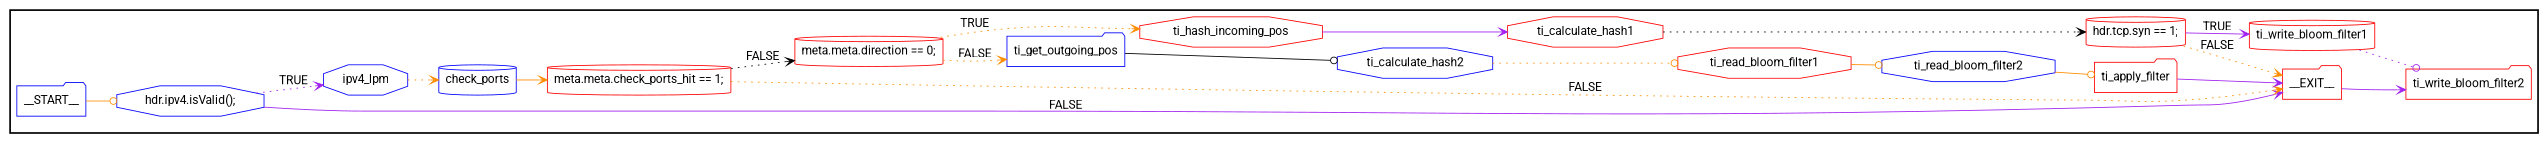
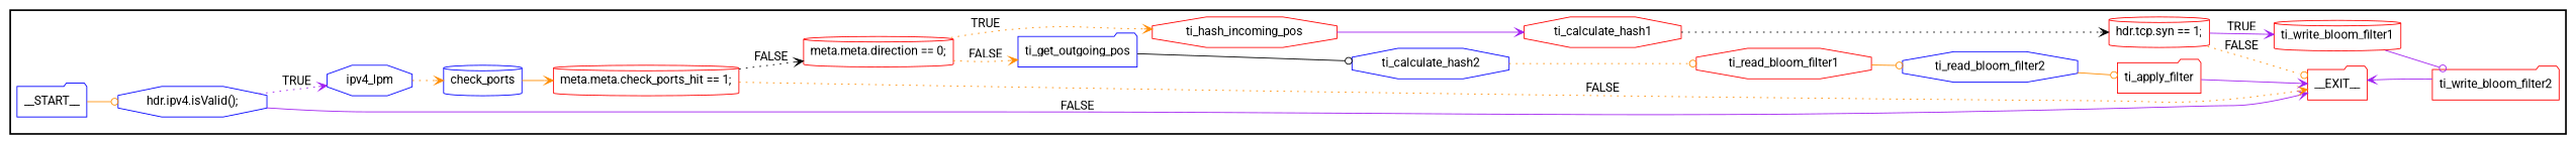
  digraph {
    fontname=Roboto
    rankdir=LR
    node [color=red fontname=Roboto shape=octagon style=solid]
    edge [arrowhead=vee color=darkorange fontname=Roboto style=solid]
    n1 [color=blue label=__START__ shape=folder]
    n2 [color=blue label="hdr.ipv4.isValid();"]
    n3 [label=__EXIT__ shape=folder]
    n4 [color=blue label=ipv4_lpm]
    n5 [color=blue label=check_ports shape=cylinder]
    n6 [label="meta.meta.check_ports_hit == 1;" shape=cylinder]
    n7 [label="meta.meta.direction == 0;" shape=cylinder]
    n8 [label=ti_hash_incoming_pos]
    n9 [color=blue label=ti_get_outgoing_pos shape=folder]
    n10 [label=ti_calculate_hash1]
    n11 [label="hdr.tcp.syn == 1;" shape=cylinder]
    n12 [label=ti_write_bloom_filter1 shape=cylinder]
    n13 [label=ti_write_bloom_filter2 shape=folder]
    n14 [color=blue label=ti_calculate_hash2]
    n15 [label=ti_read_bloom_filter1]
    n16 [color=blue label=ti_read_bloom_filter2]
    n17 [label=ti_apply_filter shape=folder]
    subgraph cluster_1 {
      labeljust=r
      style=bold
      n1
      n2
      n3
      n4
      n5
      n6
      n7
      n8
      n9
      n10
      n11
      n12
      n13
      n14
      n15
      n16
      n17
    }
    n1 -> n2 [arrowhead=odot]
    n2 -> n3 [color=purple label=FALSE]
    n2 -> n4 [color=purple label=TRUE style=dotted]
    n4 -> n5 [style=dotted]
    n5 -> n6
    n6 -> n3 [label=FALSE style=dotted]
    n6 -> n7 [color=black label=FALSE style=dotted]
    n7 -> n8 [label=TRUE style=dotted]
    n7 -> n9 [label=FALSE style=dotted]
    n8 -> n10 [color=purple]
    n9 -> n14 [arrowhead=odot color=black]
    n10 -> n11 [color=black style=dotted]
-   n11 -> n3 [label=FALSE style=dotted]
+   n11 -> n3 [arrowhead=odot label=FALSE style=dotted]
    n11 -> n12 [color=purple label=TRUE]
-   n12 -> n13 [arrowhead=odot color=purple style=dotted]
-   n3 -> n13 [color=purple]
+   n12 -> n13 [arrowhead=odot color=purple]
+   n13 -> n3 [color=purple]
    n14 -> n15 [arrowhead=odot style=dotted]
    n15 -> n16 [arrowhead=odot]
    n16 -> n17 [arrowhead=odot]
    n17 -> n3 [color=purple]
  }
